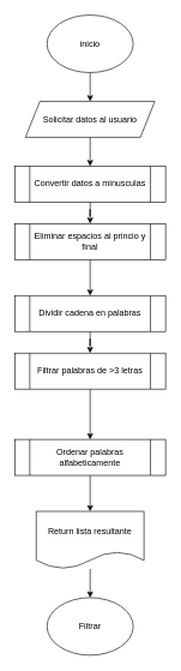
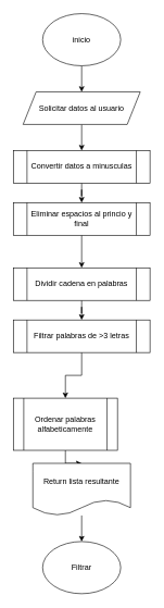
  <mxCell id="0" />
  <mxCell id="1" parent="0" />
  <mxCell id="2" value="" style="edgeStyle=orthogonalEdgeStyle;rounded=0;orthogonalLoop=1;jettySize=auto;html=1;" edge="1" parent="1" source="3" target="5"><mxGeometry relative="1" as="geometry" /></mxCell>
  <mxCell id="3" value="inicio" style="ellipse;whiteSpace=wrap;html=1;" vertex="1" parent="1"><mxGeometry x="65" y="20" width="120" height="80" as="geometry" /></mxCell>
  <mxCell id="4" value="" style="edgeStyle=orthogonalEdgeStyle;rounded=0;orthogonalLoop=1;jettySize=auto;html=1;" edge="1" parent="1" source="5" target="7"><mxGeometry relative="1" as="geometry" /></mxCell>
  <mxCell id="5" value="Solicitar datos al usuario" style="shape=parallelogram;perimeter=parallelogramPerimeter;whiteSpace=wrap;html=1;fixedSize=1;" vertex="1" parent="1"><mxGeometry x="35" y="140" width="180" height="50" as="geometry" /></mxCell>
  <mxCell id="6" value="" style="edgeStyle=orthogonalEdgeStyle;rounded=0;orthogonalLoop=1;jettySize=auto;html=1;" edge="1" parent="1" source="7" target="9"><mxGeometry relative="1" as="geometry" /></mxCell>
  <mxCell id="7" value="Convertir datos a minusculas" style="shape=process;whiteSpace=wrap;html=1;backgroundOutline=1;" vertex="1" parent="1"><mxGeometry x="20" y="230" width="210" height="50" as="geometry" /></mxCell>
  <mxCell id="8" value="" style="edgeStyle=orthogonalEdgeStyle;rounded=0;orthogonalLoop=1;jettySize=auto;html=1;" edge="1" parent="1" source="9" target="11"><mxGeometry relative="1" as="geometry" /></mxCell>
  <mxCell id="9" value="Eliminar espacios al princio y final" style="shape=process;whiteSpace=wrap;html=1;backgroundOutline=1;" vertex="1" parent="1"><mxGeometry x="20" y="310" width="210" height="50" as="geometry" /></mxCell>
  <mxCell id="10" value="" style="edgeStyle=orthogonalEdgeStyle;rounded=0;orthogonalLoop=1;jettySize=auto;html=1;" edge="1" parent="1" source="11" target="13"><mxGeometry relative="1" as="geometry" /></mxCell>
  <mxCell id="11" value="Dividir cadena en palabras" style="shape=process;whiteSpace=wrap;html=1;backgroundOutline=1;" vertex="1" parent="1"><mxGeometry x="20" y="410" width="210" height="50" as="geometry" /></mxCell>
  <mxCell id="12" value="" style="edgeStyle=orthogonalEdgeStyle;rounded=0;orthogonalLoop=1;jettySize=auto;html=1;" edge="1" parent="1" source="13" target="15"><mxGeometry relative="1" as="geometry" /></mxCell>
  <mxCell id="13" value="Filtrar palabras de &amp;gt;3 letras" style="shape=process;whiteSpace=wrap;html=1;backgroundOutline=1;" vertex="1" parent="1"><mxGeometry x="20" y="490" width="210" height="50" as="geometry" /></mxCell>
  <mxCell id="14" value="" style="edgeStyle=orthogonalEdgeStyle;rounded=0;orthogonalLoop=1;jettySize=auto;html=1;" edge="1" parent="1" source="15" target="17"><mxGeometry relative="1" as="geometry" /></mxCell>
- <mxCell id="15" value="Ordenar palabras alfabeticamente" style="shape=process;whiteSpace=wrap;html=1;backgroundOutline=1;" vertex="1" parent="1"><mxGeometry x="20" y="610" width="210" height="50" as="geometry" /></mxCell>
+ <mxCell id="15" value="Ordenar palabras alfabeticamente" style="shape=process;whiteSpace=wrap;html=1;backgroundOutline=1;" vertex="1" parent="1"><mxGeometry x="20" y="610" width="160" height="80" as="geometry" /></mxCell>
  <mxCell id="16" value="" style="edgeStyle=orthogonalEdgeStyle;rounded=0;orthogonalLoop=1;jettySize=auto;html=1;" edge="1" parent="1" source="17" target="18"><mxGeometry relative="1" as="geometry" /></mxCell>
  <mxCell id="17" value="Return lista resultante" style="shape=document;whiteSpace=wrap;html=1;boundedLbl=1;" vertex="1" parent="1"><mxGeometry x="50" y="710" width="150" height="80" as="geometry" /></mxCell>
  <mxCell id="18" value="Filtrar" style="ellipse;whiteSpace=wrap;html=1;" vertex="1" parent="1"><mxGeometry x="65" y="830" width="120" height="80" as="geometry" /></mxCell>
